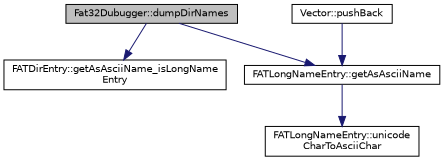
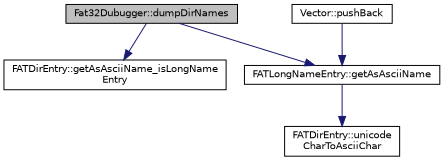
  digraph {
    rankdir=TB
    node [color=black fillcolor=white fontname=Helvetica fontsize=10 shape=record style=filled]
    edge [color=midnightblue fontname=Helvetica fontsize=10 labelfontname=Helvetica labelfontsize=10 style=solid]
    n1 [fillcolor=grey75 fontcolor=black height=0.2 label="Fat32Dubugger::dumpDirNames" width=0.4]
    n2 [height=0.2 label="FATDirEntry::getAsAsciiName_isLongName\lEntry" width=0.4]
    n3 [height=0.2 label="FATLongNameEntry::getAsAsciiName" width=0.4]
-   n4 [height=0.2 label="FATLongNameEntry::unicode\lCharToAsciiChar" width=0.4]
+   n4 [height=0.2 label="FATDirEntry::unicode\lCharToAsciiChar" width=0.4]
    n5 [height=0.2 label="Vector::pushBack" width=0.4]
    n1 -> n2
    n1 -> n3
    n3 -> n4
    n5 -> n3
  }
